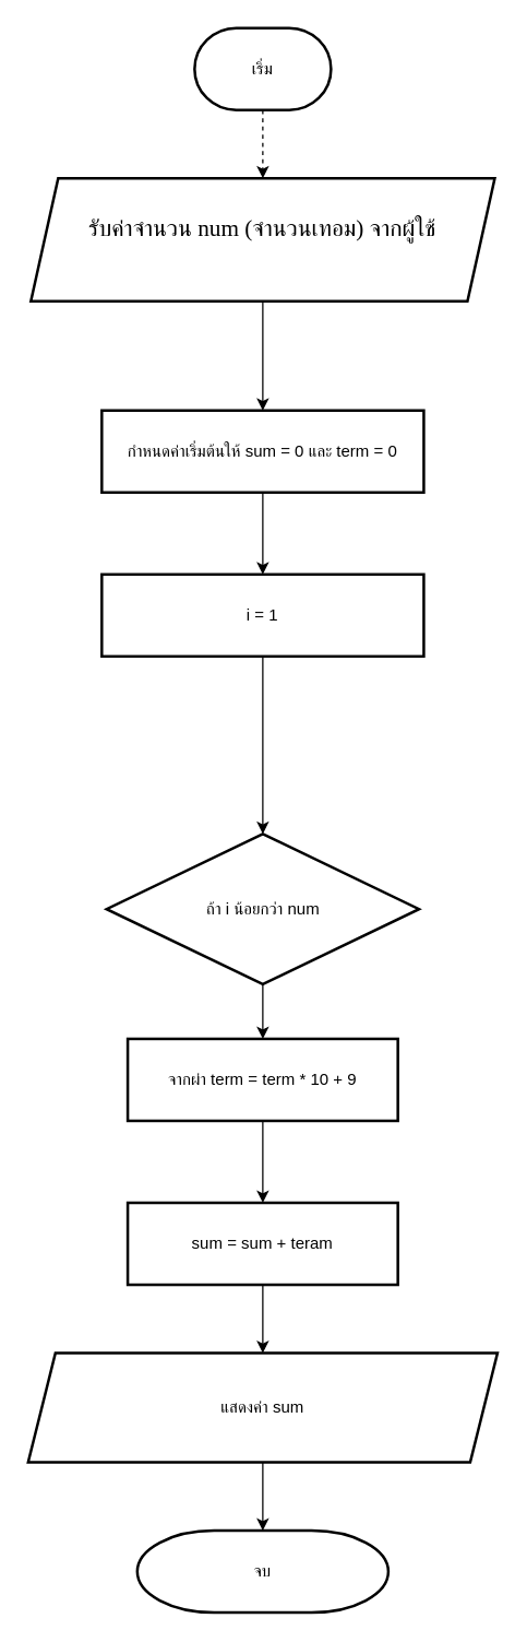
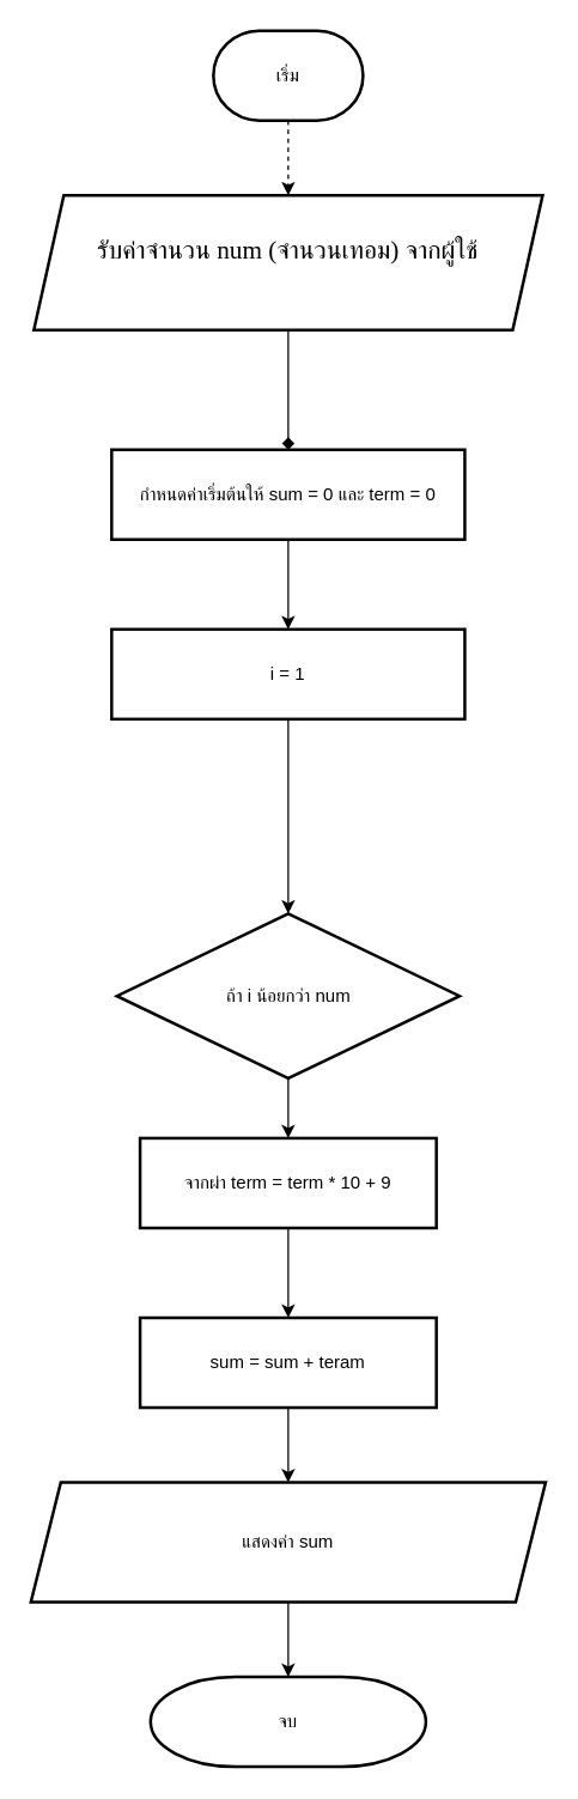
  <mxCell id="0" />
  <mxCell id="1" parent="0" />
  <mxCell id="2" value="i = 1" style="rounded=0;whiteSpace=wrap;html=1;strokeColor=default;strokeWidth=2;align=center;verticalAlign=middle;fontFamily=Helvetica;fontSize=12;fontColor=default;fillColor=default;movable=0;resizable=0;rotatable=0;deletable=0;editable=0;locked=1;connectable=0;" parent="1" vertex="1"><mxGeometry x="74" y="420" width="236" height="60" as="geometry" /></mxCell>
  <mxCell id="3" value="" style="edgeStyle=orthogonalEdgeStyle;rounded=0;orthogonalLoop=1;jettySize=auto;html=1;fontFamily=Helvetica;fontSize=12;fontColor=default;dashed=1;" parent="1" source="4" target="6" edge="1"><mxGeometry relative="1" as="geometry" /></mxCell>
  <mxCell id="4" value="เริ่ม" style="strokeWidth=2;html=1;shape=mxgraph.flowchart.terminator;whiteSpace=wrap;movable=0;resizable=0;rotatable=0;deletable=0;editable=0;locked=1;connectable=0;" parent="1" vertex="1"><mxGeometry x="142" y="20" width="100" height="60" as="geometry" /></mxCell>
- <mxCell id="5" value="" style="edgeStyle=orthogonalEdgeStyle;rounded=0;orthogonalLoop=1;jettySize=auto;html=1;fontFamily=Helvetica;fontSize=12;fontColor=default;" parent="1" source="6" target="8" edge="1"><mxGeometry relative="1" as="geometry" /></mxCell>
+ <mxCell id="5" value="" style="edgeStyle=orthogonalEdgeStyle;rounded=0;orthogonalLoop=1;jettySize=auto;html=1;fontFamily=Helvetica;fontSize=12;fontColor=default;endArrow=diamond;" parent="1" source="6" target="8" edge="1"><mxGeometry relative="1" as="geometry" /></mxCell>
  <mxCell id="6" value="&lt;p style=&quot;margin: 0px; font-style: normal; font-variant-caps: normal; font-stretch: normal; font-size: 17px; line-height: normal; font-family: &amp;quot;.SF UI&amp;quot;; font-size-adjust: none; font-kerning: auto; font-variant-alternates: normal; font-variant-ligatures: normal; font-variant-numeric: normal; font-variant-east-asian: normal; font-variant-position: normal; font-feature-settings: normal; font-optical-sizing: auto; font-variation-settings: normal; -webkit-text-stroke-width: 0px; -webkit-text-stroke-color: rgb(255, 255, 255);&quot;&gt;&lt;span style=&quot;font-family: &amp;quot;.SFUI-Regular&amp;quot;; font-kerning: none;&quot;&gt;รับค่าจำนวน &lt;/span&gt;&lt;span style=&quot;font-family: &amp;quot;Times New Roman&amp;quot;; font-kerning: none;&quot;&gt;num&lt;/span&gt;&lt;span style=&quot;font-family: &amp;quot;.SFUI-Regular&amp;quot;; font-kerning: none;&quot;&gt; (จำนวนเทอม) จากผู้ใช้&lt;/span&gt;&lt;/p&gt;&lt;div&gt;&lt;span style=&quot;font-family: &amp;quot;.SFUI-Regular&amp;quot;; font-kerning: none;&quot;&gt;&lt;br&gt;&lt;/span&gt;&lt;/div&gt;" style="shape=parallelogram;perimeter=parallelogramPerimeter;whiteSpace=wrap;html=1;fixedSize=1;strokeColor=default;strokeWidth=2;align=center;verticalAlign=middle;fontFamily=Helvetica;fontSize=12;fontColor=default;fillColor=default;movable=0;resizable=0;rotatable=0;deletable=0;editable=0;locked=1;connectable=0;" parent="1" vertex="1"><mxGeometry x="22" y="130" width="340" height="90" as="geometry" /></mxCell>
  <mxCell id="7" value="" style="edgeStyle=orthogonalEdgeStyle;rounded=0;orthogonalLoop=1;jettySize=auto;html=1;fontFamily=Helvetica;fontSize=12;fontColor=default;" parent="1" source="8" target="2" edge="1"><mxGeometry relative="1" as="geometry" /></mxCell>
  <mxCell id="8" value="กำหนดค่าเริ่มต้นให้ sum = 0 และ term = 0" style="rounded=0;whiteSpace=wrap;html=1;strokeColor=default;strokeWidth=2;align=center;verticalAlign=middle;fontFamily=Helvetica;fontSize=12;fontColor=default;fillColor=default;movable=0;resizable=0;rotatable=0;deletable=0;editable=0;locked=1;connectable=0;" parent="1" vertex="1"><mxGeometry x="74" y="300" width="236" height="60" as="geometry" /></mxCell>
  <mxCell id="9" value="" style="edgeStyle=orthogonalEdgeStyle;rounded=0;orthogonalLoop=1;jettySize=auto;html=1;fontFamily=Helvetica;fontSize=12;fontColor=default;" parent="1" source="2" target="11" edge="1"><mxGeometry relative="1" as="geometry" /></mxCell>
  <mxCell id="10" value="" style="edgeStyle=orthogonalEdgeStyle;rounded=0;orthogonalLoop=1;jettySize=auto;html=1;fontFamily=Helvetica;fontSize=12;fontColor=default;" parent="1" source="11" target="13" edge="1"><mxGeometry relative="1" as="geometry" /></mxCell>
  <mxCell id="11" value="ถ้า i น้อยกว่า num" style="rhombus;whiteSpace=wrap;html=1;strokeColor=default;strokeWidth=2;align=center;verticalAlign=middle;fontFamily=Helvetica;fontSize=12;fontColor=default;fillColor=default;movable=0;resizable=0;rotatable=0;deletable=0;editable=0;locked=1;connectable=0;" parent="1" vertex="1"><mxGeometry x="77.5" y="610" width="229" height="110" as="geometry" /></mxCell>
  <mxCell id="12" value="" style="edgeStyle=orthogonalEdgeStyle;rounded=0;orthogonalLoop=1;jettySize=auto;html=1;fontFamily=Helvetica;fontSize=12;fontColor=default;" parent="1" source="13" target="15" edge="1"><mxGeometry relative="1" as="geometry" /></mxCell>
  <mxCell id="13" value="จากผ่า term = term * 10 + 9" style="rounded=0;whiteSpace=wrap;html=1;strokeColor=default;strokeWidth=2;align=center;verticalAlign=middle;fontFamily=Helvetica;fontSize=12;fontColor=default;fillColor=default;movable=0;resizable=0;rotatable=0;deletable=0;editable=0;locked=1;connectable=0;" parent="1" vertex="1"><mxGeometry x="93" y="760" width="198" height="60" as="geometry" /></mxCell>
  <mxCell id="14" value="" style="edgeStyle=orthogonalEdgeStyle;rounded=0;orthogonalLoop=1;jettySize=auto;html=1;fontFamily=Helvetica;fontSize=12;fontColor=default;" parent="1" source="15" target="17" edge="1"><mxGeometry relative="1" as="geometry" /></mxCell>
  <mxCell id="15" value="sum = sum + teram" style="rounded=0;whiteSpace=wrap;html=1;strokeColor=default;strokeWidth=2;align=center;verticalAlign=middle;fontFamily=Helvetica;fontSize=12;fontColor=default;fillColor=default;" parent="1" vertex="1"><mxGeometry x="93" y="880" width="198" height="60" as="geometry" /></mxCell>
  <mxCell id="16" value="" style="edgeStyle=orthogonalEdgeStyle;rounded=0;orthogonalLoop=1;jettySize=auto;html=1;fontFamily=Helvetica;fontSize=12;fontColor=default;" parent="1" source="17" target="18" edge="1"><mxGeometry relative="1" as="geometry" /></mxCell>
  <mxCell id="17" value="แสดงค่า sum" style="shape=parallelogram;perimeter=parallelogramPerimeter;whiteSpace=wrap;html=1;fixedSize=1;strokeColor=default;strokeWidth=2;align=center;verticalAlign=middle;fontFamily=Helvetica;fontSize=12;fontColor=default;fillColor=default;" parent="1" vertex="1"><mxGeometry x="20" y="990" width="344" height="80" as="geometry" /></mxCell>
  <mxCell id="18" value="จบ" style="strokeWidth=2;html=1;shape=mxgraph.flowchart.terminator;whiteSpace=wrap;strokeColor=default;align=center;verticalAlign=middle;fontFamily=Helvetica;fontSize=12;fontColor=default;fillColor=default;" parent="1" vertex="1"><mxGeometry x="100" y="1120" width="184" height="60" as="geometry" /></mxCell>
